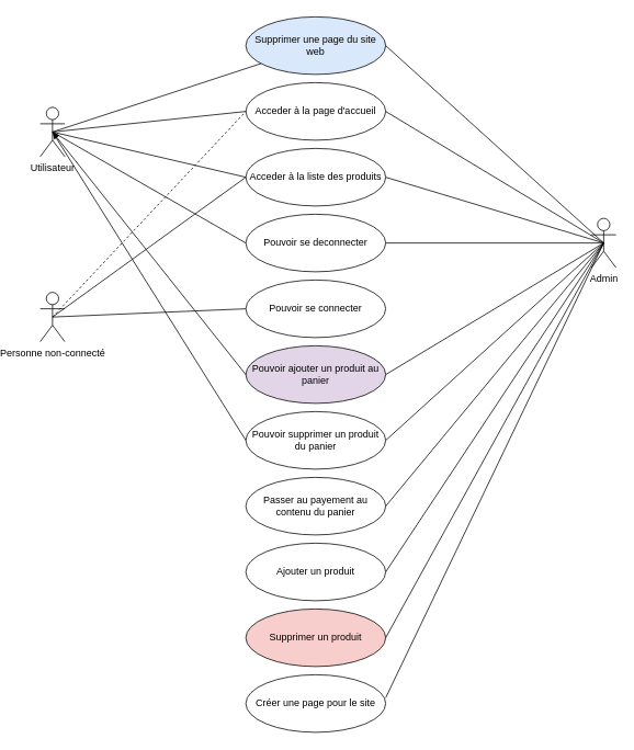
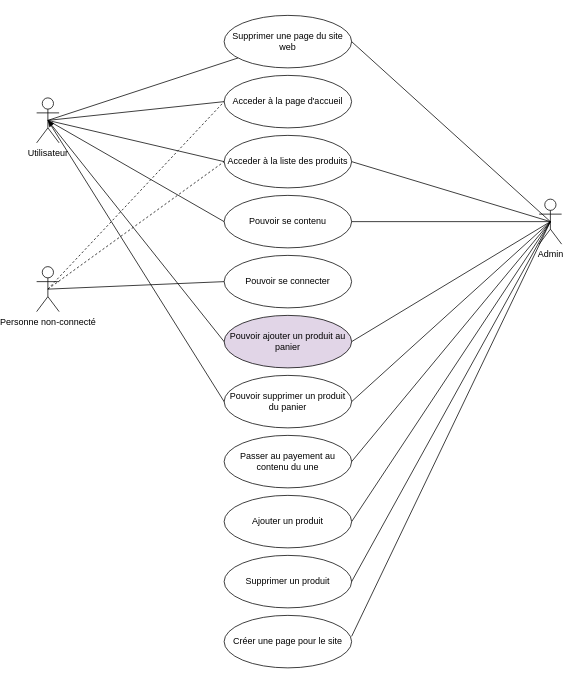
  <mxCell id="0" />
  <mxCell id="1" parent="0" />
  <mxCell id="2" value="Utilisateur" style="shape=umlActor;verticalLabelPosition=bottom;verticalAlign=top;html=1;outlineConnect=0;" parent="1" vertex="1"><mxGeometry x="20" y="130" width="30" height="60" as="geometry" /></mxCell>
  <mxCell id="3" value="Acceder à la page d'accueil" style="ellipse;whiteSpace=wrap;html=1;" parent="1" vertex="1"><mxGeometry x="270" y="100" width="170" height="70" as="geometry" /></mxCell>
  <mxCell id="4" value="Acceder à la liste des produits" style="ellipse;whiteSpace=wrap;html=1;" parent="1" vertex="1"><mxGeometry x="270" y="180" width="170" height="70" as="geometry" /></mxCell>
- <mxCell id="5" value="Pouvoir se deconnecter" style="ellipse;whiteSpace=wrap;html=1;" parent="1" vertex="1"><mxGeometry x="270" y="260" width="170" height="70" as="geometry" /></mxCell>
+ <mxCell id="5" value="Pouvoir se contenu" style="ellipse;whiteSpace=wrap;html=1;" parent="1" vertex="1"><mxGeometry x="270" y="260" width="170" height="70" as="geometry" /></mxCell>
  <mxCell id="6" value="" style="endArrow=none;html=1;rounded=0;entryX=0;entryY=0.5;entryDx=0;entryDy=0;exitX=0.5;exitY=0.5;exitDx=0;exitDy=0;exitPerimeter=0;" parent="1" source="2" target="3" edge="1"><mxGeometry width="50" height="50" relative="1" as="geometry"><mxPoint x="90" y="110" as="sourcePoint" /><mxPoint x="650" y="190" as="targetPoint" /></mxGeometry></mxCell>
  <mxCell id="7" value="" style="endArrow=none;html=1;rounded=0;entryX=0;entryY=0.5;entryDx=0;entryDy=0;exitX=0.5;exitY=0.5;exitDx=0;exitDy=0;exitPerimeter=0;" parent="1" source="2" target="4" edge="1"><mxGeometry width="50" height="50" relative="1" as="geometry"><mxPoint x="40" y="160" as="sourcePoint" /><mxPoint x="260" y="140" as="targetPoint" /></mxGeometry></mxCell>
  <mxCell id="8" value="" style="endArrow=none;html=1;rounded=0;exitX=0;exitY=0.5;exitDx=0;exitDy=0;entryX=0.5;entryY=0.5;entryDx=0;entryDy=0;entryPerimeter=0;" parent="1" source="5" target="2" edge="1"><mxGeometry width="50" height="50" relative="1" as="geometry"><mxPoint x="550" y="390" as="sourcePoint" /><mxPoint x="90" y="180" as="targetPoint" /></mxGeometry></mxCell>
  <mxCell id="9" value="Personne non-connecté" style="shape=umlActor;verticalLabelPosition=bottom;verticalAlign=top;html=1;outlineConnect=0;" parent="1" vertex="1"><mxGeometry x="20" y="355" width="30" height="60" as="geometry" /></mxCell>
  <mxCell id="10" value="Pouvoir se connecter" style="ellipse;whiteSpace=wrap;html=1;" parent="1" vertex="1"><mxGeometry x="270" y="340" width="170" height="70" as="geometry" /></mxCell>
  <mxCell id="11" value="" style="endArrow=none;html=1;rounded=0;entryX=0;entryY=0.5;entryDx=0;entryDy=0;exitX=0.5;exitY=0.5;exitDx=0;exitDy=0;exitPerimeter=0;dashed=1;" parent="1" source="9" target="3" edge="1"><mxGeometry width="50" height="50" relative="1" as="geometry"><mxPoint x="60" y="360" as="sourcePoint" /><mxPoint x="490" y="200" as="targetPoint" /></mxGeometry></mxCell>
- <mxCell id="12" value="" style="endArrow=none;html=1;rounded=0;entryX=0;entryY=0.5;entryDx=0;entryDy=0;exitX=0.5;exitY=0.5;exitDx=0;exitDy=0;exitPerimeter=0;" parent="1" source="9" target="4" edge="1"><mxGeometry width="50" height="50" relative="1" as="geometry"><mxPoint x="60" y="370" as="sourcePoint" /><mxPoint x="650" y="390" as="targetPoint" /></mxGeometry></mxCell>
+ <mxCell id="12" value="" style="endArrow=none;html=1;rounded=0;entryX=0;entryY=0.5;entryDx=0;entryDy=0;exitX=0.5;exitY=0.5;exitDx=0;exitDy=0;exitPerimeter=0;dashed=1;" parent="1" source="9" target="4" edge="1"><mxGeometry width="50" height="50" relative="1" as="geometry"><mxPoint x="60" y="370" as="sourcePoint" /><mxPoint x="650" y="390" as="targetPoint" /></mxGeometry></mxCell>
  <mxCell id="13" value="" style="endArrow=none;html=1;rounded=0;entryX=0;entryY=0.5;entryDx=0;entryDy=0;exitX=0.5;exitY=0.5;exitDx=0;exitDy=0;exitPerimeter=0;" parent="1" source="9" target="10" edge="1"><mxGeometry width="50" height="50" relative="1" as="geometry"><mxPoint x="60" y="390" as="sourcePoint" /><mxPoint x="650" y="390" as="targetPoint" /></mxGeometry></mxCell>
  <mxCell id="14" value="Admin" style="shape=umlActor;verticalLabelPosition=bottom;verticalAlign=top;html=1;outlineConnect=0;" parent="1" vertex="1"><mxGeometry x="690" y="265" width="30" height="60" as="geometry" /></mxCell>
- <mxCell id="15" value="" style="endArrow=none;html=1;rounded=0;entryX=1;entryY=0.5;entryDx=0;entryDy=0;exitX=0.5;exitY=0.5;exitDx=0;exitDy=0;exitPerimeter=0;" parent="1" source="14" target="3" edge="1"><mxGeometry width="50" height="50" relative="1" as="geometry"><mxPoint x="600" y="440" as="sourcePoint" /><mxPoint x="650" y="390" as="targetPoint" /></mxGeometry></mxCell>
  <mxCell id="16" value="" style="endArrow=none;html=1;rounded=0;exitX=1;exitY=0.5;exitDx=0;exitDy=0;entryX=0.5;entryY=0.5;entryDx=0;entryDy=0;entryPerimeter=0;" parent="1" source="4" target="14" edge="1"><mxGeometry width="50" height="50" relative="1" as="geometry"><mxPoint x="600" y="440" as="sourcePoint" /><mxPoint x="650" y="390" as="targetPoint" /></mxGeometry></mxCell>
  <mxCell id="17" value="" style="endArrow=none;html=1;rounded=0;exitX=1;exitY=0.5;exitDx=0;exitDy=0;entryX=0.5;entryY=0.5;entryDx=0;entryDy=0;entryPerimeter=0;" parent="1" source="5" target="14" edge="1"><mxGeometry width="50" height="50" relative="1" as="geometry"><mxPoint x="600" y="440" as="sourcePoint" /><mxPoint x="650" y="390" as="targetPoint" /></mxGeometry></mxCell>
  <mxCell id="18" value="Pouvoir ajouter un produit au panier" style="ellipse;whiteSpace=wrap;html=1;fillColor=#e1d5e7;" vertex="1" parent="1"><mxGeometry x="270" y="420" width="170" height="70" as="geometry" /></mxCell>
  <mxCell id="19" value="Pouvoir supprimer un produit du panier" style="ellipse;whiteSpace=wrap;html=1;" vertex="1" parent="1"><mxGeometry x="270" y="500" width="170" height="70" as="geometry" /></mxCell>
  <mxCell id="20" value="" style="endArrow=block;html=1;rounded=0;exitX=0;exitY=0.5;exitDx=0;exitDy=0;entryX=0.5;entryY=0.5;entryDx=0;entryDy=0;entryPerimeter=0;" edge="1" parent="1" source="18" target="2"><mxGeometry width="50" height="50" relative="1" as="geometry"><mxPoint x="320" y="420" as="sourcePoint" /><mxPoint x="20" y="250" as="targetPoint" /></mxGeometry></mxCell>
  <mxCell id="21" value="" style="endArrow=none;html=1;rounded=0;exitX=0;exitY=0.5;exitDx=0;exitDy=0;entryX=0.5;entryY=0.5;entryDx=0;entryDy=0;entryPerimeter=0;" edge="1" parent="1" source="19" target="2"><mxGeometry width="50" height="50" relative="1" as="geometry"><mxPoint x="350" y="370" as="sourcePoint" /><mxPoint x="400" y="320" as="targetPoint" /></mxGeometry></mxCell>
- <mxCell id="22" value="Passer au payement au contenu du panier" style="ellipse;whiteSpace=wrap;html=1;" vertex="1" parent="1"><mxGeometry x="270" y="580" width="170" height="70" as="geometry" /></mxCell>
+ <mxCell id="22" value="Passer au payement au contenu du une" style="ellipse;whiteSpace=wrap;html=1;" vertex="1" parent="1"><mxGeometry x="270" y="580" width="170" height="70" as="geometry" /></mxCell>
  <mxCell id="23" value="" style="endArrow=none;html=1;rounded=0;exitX=0.5;exitY=0.5;exitDx=0;exitDy=0;exitPerimeter=0;" edge="1" parent="1" source="2" target="29"><mxGeometry width="50" height="50" relative="1" as="geometry"><mxPoint x="40" y="160" as="sourcePoint" /><mxPoint x="400" y="320" as="targetPoint" /></mxGeometry></mxCell>
  <mxCell id="24" value="" style="endArrow=none;html=1;rounded=0;entryX=1;entryY=0.5;entryDx=0;entryDy=0;exitX=0.5;exitY=0.5;exitDx=0;exitDy=0;exitPerimeter=0;" edge="1" parent="1" source="14" target="25"><mxGeometry width="50" height="50" relative="1" as="geometry"><mxPoint x="620" y="370" as="sourcePoint" /><mxPoint x="420" y="330" as="targetPoint" /></mxGeometry></mxCell>
  <mxCell id="25" value="Ajouter un produit" style="ellipse;whiteSpace=wrap;html=1;" vertex="1" parent="1"><mxGeometry x="270" y="660" width="170" height="70" as="geometry" /></mxCell>
- <mxCell id="26" value="Supprimer un produit" style="ellipse;whiteSpace=wrap;html=1;fillColor=#f8cecc;" vertex="1" parent="1"><mxGeometry x="270" y="740" width="170" height="70" as="geometry" /></mxCell>
+ <mxCell id="26" value="Supprimer un produit" style="ellipse;whiteSpace=wrap;html=1;" vertex="1" parent="1"><mxGeometry x="270" y="740" width="170" height="70" as="geometry" /></mxCell>
  <mxCell id="27" value="" style="endArrow=none;html=1;rounded=0;entryX=1;entryY=0.5;entryDx=0;entryDy=0;exitX=0.5;exitY=0.5;exitDx=0;exitDy=0;exitPerimeter=0;" edge="1" parent="1" source="14" target="26"><mxGeometry width="50" height="50" relative="1" as="geometry"><mxPoint x="650" y="380" as="sourcePoint" /><mxPoint x="450" y="705" as="targetPoint" /></mxGeometry></mxCell>
  <mxCell id="28" value="Créer une page pour le site" style="ellipse;whiteSpace=wrap;html=1;" vertex="1" parent="1"><mxGeometry x="270" y="820" width="170" height="70" as="geometry" /></mxCell>
- <mxCell id="29" value="Supprimer une page du site web" style="ellipse;whiteSpace=wrap;html=1;fillColor=#dae8fc;" vertex="1" parent="1"><mxGeometry x="270" y="20" width="170" height="70" as="geometry" /></mxCell>
+ <mxCell id="29" value="Supprimer une page du site web" style="ellipse;whiteSpace=wrap;html=1;" vertex="1" parent="1"><mxGeometry x="270" y="20" width="170" height="70" as="geometry" /></mxCell>
  <mxCell id="30" value="" style="endArrow=none;html=1;rounded=0;entryX=1;entryY=0.5;entryDx=0;entryDy=0;exitX=0.5;exitY=0.5;exitDx=0;exitDy=0;exitPerimeter=0;" edge="1" parent="1" source="14" target="29"><mxGeometry width="50" height="50" relative="1" as="geometry"><mxPoint x="765" y="-10" as="sourcePoint" /><mxPoint x="500" y="390" as="targetPoint" /></mxGeometry></mxCell>
  <mxCell id="31" value="" style="endArrow=none;html=1;rounded=0;entryX=1;entryY=0.4;entryDx=0;entryDy=0;exitX=0.5;exitY=0.5;exitDx=0;exitDy=0;exitPerimeter=0;entryPerimeter=0;" edge="1" parent="1" source="14" target="28"><mxGeometry width="50" height="50" relative="1" as="geometry"><mxPoint x="725" y="315" as="sourcePoint" /><mxPoint x="460" y="715" as="targetPoint" /></mxGeometry></mxCell>
  <mxCell id="32" value="" style="endArrow=none;html=1;rounded=0;entryX=1;entryY=0.5;entryDx=0;entryDy=0;exitX=0.5;exitY=0.5;exitDx=0;exitDy=0;exitPerimeter=0;" edge="1" parent="1" source="14" target="22"><mxGeometry width="50" height="50" relative="1" as="geometry"><mxPoint x="715" y="305" as="sourcePoint" /><mxPoint x="450" y="858" as="targetPoint" /></mxGeometry></mxCell>
  <mxCell id="33" value="" style="endArrow=none;html=1;rounded=0;entryX=1;entryY=0.5;entryDx=0;entryDy=0;exitX=0.5;exitY=0.5;exitDx=0;exitDy=0;exitPerimeter=0;" edge="1" parent="1" source="14" target="19"><mxGeometry width="50" height="50" relative="1" as="geometry"><mxPoint x="715" y="305" as="sourcePoint" /><mxPoint x="450" y="625" as="targetPoint" /></mxGeometry></mxCell>
  <mxCell id="34" value="" style="endArrow=none;html=1;rounded=0;entryX=1;entryY=0.5;entryDx=0;entryDy=0;exitX=0.5;exitY=0.5;exitDx=0;exitDy=0;exitPerimeter=0;" edge="1" parent="1" source="14" target="18"><mxGeometry width="50" height="50" relative="1" as="geometry"><mxPoint x="725" y="315" as="sourcePoint" /><mxPoint x="460" y="635" as="targetPoint" /></mxGeometry></mxCell>
